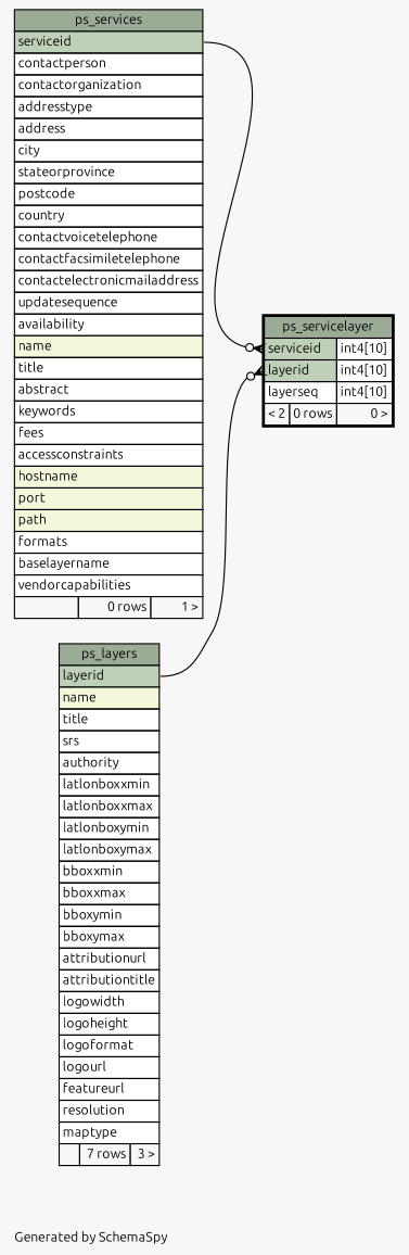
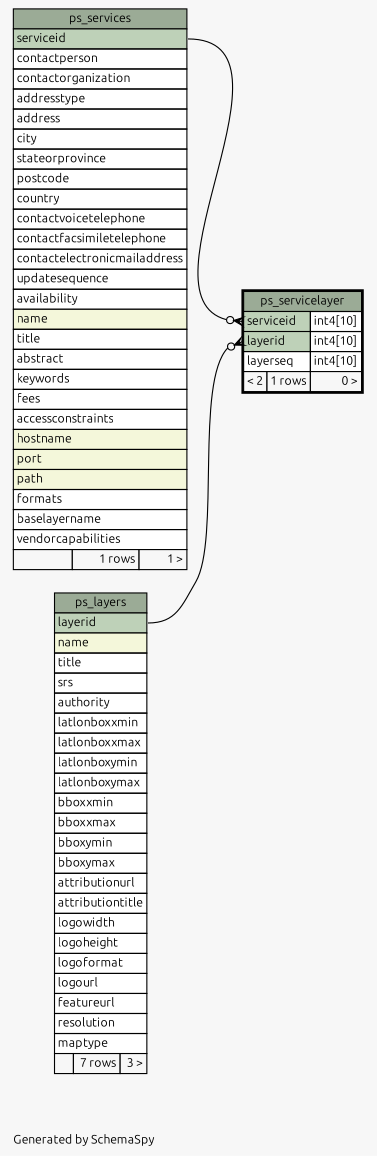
  digraph {
    bgcolor="#f7f7f7"
    fontname=Ubuntu
    fontsize=11
    label="\nGenerated by SchemaSpy"
    labeljust=l
    nodesep=0.18
    rankdir=RL
    ranksep=0.46
    node [fontname=Ubuntu fontsize=11 shape=plaintext]
    edge [arrowhead=none arrowsize=0.8 arrowtail=crowodot dir=back fontname=Ubuntu]
-   n1 [label=<     <TABLE BORDER="2" CELLBORDER="1" CELLSPACING="0" BGCOLOR="#ffffff">       <TR><TD COLSPAN="3" BGCOLOR="#9bab96" ALIGN="CENTER">ps_servicelayer</TD></TR>       <TR><TD PORT="serviceid" COLSPAN="2" BGCOLOR="#bed1b8" ALIGN="LEFT">serviceid</TD><TD PORT="serviceid.type" ALIGN="LEFT">int4[10]</TD></TR>       <TR><TD PORT="layerid" COLSPAN="2" BGCOLOR="#bed1b8" ALIGN="LEFT">layerid</TD><TD PORT="layerid.type" ALIGN="LEFT">int4[10]</TD></TR>       <TR><TD PORT="layerseq" COLSPAN="2" ALIGN="LEFT">layerseq</TD><TD PORT="layerseq.type" ALIGN="LEFT">int4[10]</TD></TR>       <TR><TD ALIGN="LEFT" BGCOLOR="#f7f7f7">&lt; 2</TD><TD ALIGN="RIGHT" BGCOLOR="#f7f7f7">0 rows</TD><TD ALIGN="RIGHT" BGCOLOR="#f7f7f7">0 &gt;</TD></TR>     </TABLE>>]
+   n1 [label=<     <TABLE BORDER="2" CELLBORDER="1" CELLSPACING="0" BGCOLOR="#ffffff">       <TR><TD COLSPAN="3" BGCOLOR="#9bab96" ALIGN="CENTER">ps_servicelayer</TD></TR>       <TR><TD PORT="serviceid" COLSPAN="2" BGCOLOR="#bed1b8" ALIGN="LEFT">serviceid</TD><TD PORT="serviceid.type" ALIGN="LEFT">int4[10]</TD></TR>       <TR><TD PORT="layerid" COLSPAN="2" BGCOLOR="#bed1b8" ALIGN="LEFT">layerid</TD><TD PORT="layerid.type" ALIGN="LEFT">int4[10]</TD></TR>       <TR><TD PORT="layerseq" COLSPAN="2" ALIGN="LEFT">layerseq</TD><TD PORT="layerseq.type" ALIGN="LEFT">int4[10]</TD></TR>       <TR><TD ALIGN="LEFT" BGCOLOR="#f7f7f7">&lt; 2</TD><TD ALIGN="RIGHT" BGCOLOR="#f7f7f7">1 rows</TD><TD ALIGN="RIGHT" BGCOLOR="#f7f7f7">0 &gt;</TD></TR>     </TABLE>>]
    n2 [label=<     <TABLE BORDER="0" CELLBORDER="1" CELLSPACING="0" BGCOLOR="#ffffff">       <TR><TD COLSPAN="3" BGCOLOR="#9bab96" ALIGN="CENTER">ps_layers</TD></TR>       <TR><TD PORT="layerid" COLSPAN="3" BGCOLOR="#bed1b8" ALIGN="LEFT">layerid</TD></TR>       <TR><TD PORT="name" COLSPAN="3" BGCOLOR="#f4f7da" ALIGN="LEFT">name</TD></TR>       <TR><TD PORT="title" COLSPAN="3" ALIGN="LEFT">title</TD></TR>       <TR><TD PORT="srs" COLSPAN="3" ALIGN="LEFT">srs</TD></TR>       <TR><TD PORT="authority" COLSPAN="3" ALIGN="LEFT">authority</TD></TR>       <TR><TD PORT="latlonboxxmin" COLSPAN="3" ALIGN="LEFT">latlonboxxmin</TD></TR>       <TR><TD PORT="latlonboxxmax" COLSPAN="3" ALIGN="LEFT">latlonboxxmax</TD></TR>       <TR><TD PORT="latlonboxymin" COLSPAN="3" ALIGN="LEFT">latlonboxymin</TD></TR>       <TR><TD PORT="latlonboxymax" COLSPAN="3" ALIGN="LEFT">latlonboxymax</TD></TR>       <TR><TD PORT="bboxxmin" COLSPAN="3" ALIGN="LEFT">bboxxmin</TD></TR>       <TR><TD PORT="bboxxmax" COLSPAN="3" ALIGN="LEFT">bboxxmax</TD></TR>       <TR><TD PORT="bboxymin" COLSPAN="3" ALIGN="LEFT">bboxymin</TD></TR>       <TR><TD PORT="bboxymax" COLSPAN="3" ALIGN="LEFT">bboxymax</TD></TR>       <TR><TD PORT="attributionurl" COLSPAN="3" ALIGN="LEFT">attributionurl</TD></TR>       <TR><TD PORT="attributiontitle" COLSPAN="3" ALIGN="LEFT">attributiontitle</TD></TR>       <TR><TD PORT="logowidth" COLSPAN="3" ALIGN="LEFT">logowidth</TD></TR>       <TR><TD PORT="logoheight" COLSPAN="3" ALIGN="LEFT">logoheight</TD></TR>       <TR><TD PORT="logoformat" COLSPAN="3" ALIGN="LEFT">logoformat</TD></TR>       <TR><TD PORT="logourl" COLSPAN="3" ALIGN="LEFT">logourl</TD></TR>       <TR><TD PORT="featureurl" COLSPAN="3" ALIGN="LEFT">featureurl</TD></TR>       <TR><TD PORT="resolution" COLSPAN="3" ALIGN="LEFT">resolution</TD></TR>       <TR><TD PORT="maptype" COLSPAN="3" ALIGN="LEFT">maptype</TD></TR>       <TR><TD ALIGN="LEFT" BGCOLOR="#f7f7f7">  </TD><TD ALIGN="RIGHT" BGCOLOR="#f7f7f7">7 rows</TD><TD ALIGN="RIGHT" BGCOLOR="#f7f7f7">3 &gt;</TD></TR>     </TABLE>>]
-   n3 [label=<     <TABLE BORDER="0" CELLBORDER="1" CELLSPACING="0" BGCOLOR="#ffffff">       <TR><TD COLSPAN="3" BGCOLOR="#9bab96" ALIGN="CENTER">ps_services</TD></TR>       <TR><TD PORT="serviceid" COLSPAN="3" BGCOLOR="#bed1b8" ALIGN="LEFT">serviceid</TD></TR>       <TR><TD PORT="contactperson" COLSPAN="3" ALIGN="LEFT">contactperson</TD></TR>       <TR><TD PORT="contactorganization" COLSPAN="3" ALIGN="LEFT">contactorganization</TD></TR>       <TR><TD PORT="addresstype" COLSPAN="3" ALIGN="LEFT">addresstype</TD></TR>       <TR><TD PORT="address" COLSPAN="3" ALIGN="LEFT">address</TD></TR>       <TR><TD PORT="city" COLSPAN="3" ALIGN="LEFT">city</TD></TR>       <TR><TD PORT="stateorprovince" COLSPAN="3" ALIGN="LEFT">stateorprovince</TD></TR>       <TR><TD PORT="postcode" COLSPAN="3" ALIGN="LEFT">postcode</TD></TR>       <TR><TD PORT="country" COLSPAN="3" ALIGN="LEFT">country</TD></TR>       <TR><TD PORT="contactvoicetelephone" COLSPAN="3" ALIGN="LEFT">contactvoicetelephone</TD></TR>       <TR><TD PORT="contactfacsimiletelephone" COLSPAN="3" ALIGN="LEFT">contactfacsimiletelephone</TD></TR>       <TR><TD PORT="contactelectronicmailaddress" COLSPAN="3" ALIGN="LEFT">contactelectronicmailaddress</TD></TR>       <TR><TD PORT="updatesequence" COLSPAN="3" ALIGN="LEFT">updatesequence</TD></TR>       <TR><TD PORT="availability" COLSPAN="3" ALIGN="LEFT">availability</TD></TR>       <TR><TD PORT="name" COLSPAN="3" BGCOLOR="#f4f7da" ALIGN="LEFT">name</TD></TR>       <TR><TD PORT="title" COLSPAN="3" ALIGN="LEFT">title</TD></TR>       <TR><TD PORT="abstract" COLSPAN="3" ALIGN="LEFT">abstract</TD></TR>       <TR><TD PORT="keywords" COLSPAN="3" ALIGN="LEFT">keywords</TD></TR>       <TR><TD PORT="fees" COLSPAN="3" ALIGN="LEFT">fees</TD></TR>       <TR><TD PORT="accessconstraints" COLSPAN="3" ALIGN="LEFT">accessconstraints</TD></TR>       <TR><TD PORT="hostname" COLSPAN="3" BGCOLOR="#f4f7da" ALIGN="LEFT">hostname</TD></TR>       <TR><TD PORT="port" COLSPAN="3" BGCOLOR="#f4f7da" ALIGN="LEFT">port</TD></TR>       <TR><TD PORT="path" COLSPAN="3" BGCOLOR="#f4f7da" ALIGN="LEFT">path</TD></TR>       <TR><TD PORT="formats" COLSPAN="3" ALIGN="LEFT">formats</TD></TR>       <TR><TD PORT="baselayername" COLSPAN="3" ALIGN="LEFT">baselayername</TD></TR>       <TR><TD PORT="vendorcapabilities" COLSPAN="3" ALIGN="LEFT">vendorcapabilities</TD></TR>       <TR><TD ALIGN="LEFT" BGCOLOR="#f7f7f7">  </TD><TD ALIGN="RIGHT" BGCOLOR="#f7f7f7">0 rows</TD><TD ALIGN="RIGHT" BGCOLOR="#f7f7f7">1 &gt;</TD></TR>     </TABLE>>]
+   n3 [label=<     <TABLE BORDER="0" CELLBORDER="1" CELLSPACING="0" BGCOLOR="#ffffff">       <TR><TD COLSPAN="3" BGCOLOR="#9bab96" ALIGN="CENTER">ps_services</TD></TR>       <TR><TD PORT="serviceid" COLSPAN="3" BGCOLOR="#bed1b8" ALIGN="LEFT">serviceid</TD></TR>       <TR><TD PORT="contactperson" COLSPAN="3" ALIGN="LEFT">contactperson</TD></TR>       <TR><TD PORT="contactorganization" COLSPAN="3" ALIGN="LEFT">contactorganization</TD></TR>       <TR><TD PORT="addresstype" COLSPAN="3" ALIGN="LEFT">addresstype</TD></TR>       <TR><TD PORT="address" COLSPAN="3" ALIGN="LEFT">address</TD></TR>       <TR><TD PORT="city" COLSPAN="3" ALIGN="LEFT">city</TD></TR>       <TR><TD PORT="stateorprovince" COLSPAN="3" ALIGN="LEFT">stateorprovince</TD></TR>       <TR><TD PORT="postcode" COLSPAN="3" ALIGN="LEFT">postcode</TD></TR>       <TR><TD PORT="country" COLSPAN="3" ALIGN="LEFT">country</TD></TR>       <TR><TD PORT="contactvoicetelephone" COLSPAN="3" ALIGN="LEFT">contactvoicetelephone</TD></TR>       <TR><TD PORT="contactfacsimiletelephone" COLSPAN="3" ALIGN="LEFT">contactfacsimiletelephone</TD></TR>       <TR><TD PORT="contactelectronicmailaddress" COLSPAN="3" ALIGN="LEFT">contactelectronicmailaddress</TD></TR>       <TR><TD PORT="updatesequence" COLSPAN="3" ALIGN="LEFT">updatesequence</TD></TR>       <TR><TD PORT="availability" COLSPAN="3" ALIGN="LEFT">availability</TD></TR>       <TR><TD PORT="name" COLSPAN="3" BGCOLOR="#f4f7da" ALIGN="LEFT">name</TD></TR>       <TR><TD PORT="title" COLSPAN="3" ALIGN="LEFT">title</TD></TR>       <TR><TD PORT="abstract" COLSPAN="3" ALIGN="LEFT">abstract</TD></TR>       <TR><TD PORT="keywords" COLSPAN="3" ALIGN="LEFT">keywords</TD></TR>       <TR><TD PORT="fees" COLSPAN="3" ALIGN="LEFT">fees</TD></TR>       <TR><TD PORT="accessconstraints" COLSPAN="3" ALIGN="LEFT">accessconstraints</TD></TR>       <TR><TD PORT="hostname" COLSPAN="3" BGCOLOR="#f4f7da" ALIGN="LEFT">hostname</TD></TR>       <TR><TD PORT="port" COLSPAN="3" BGCOLOR="#f4f7da" ALIGN="LEFT">port</TD></TR>       <TR><TD PORT="path" COLSPAN="3" BGCOLOR="#f4f7da" ALIGN="LEFT">path</TD></TR>       <TR><TD PORT="formats" COLSPAN="3" ALIGN="LEFT">formats</TD></TR>       <TR><TD PORT="baselayername" COLSPAN="3" ALIGN="LEFT">baselayername</TD></TR>       <TR><TD PORT="vendorcapabilities" COLSPAN="3" ALIGN="LEFT">vendorcapabilities</TD></TR>       <TR><TD ALIGN="LEFT" BGCOLOR="#f7f7f7">  </TD><TD ALIGN="RIGHT" BGCOLOR="#f7f7f7">1 rows</TD><TD ALIGN="RIGHT" BGCOLOR="#f7f7f7">1 &gt;</TD></TR>     </TABLE>>]
    n1 -> n2 [headport="layerid:e" tailport="layerid:w"]
    n1 -> n3 [headport="serviceid:e" tailport="serviceid:w"]
  }
